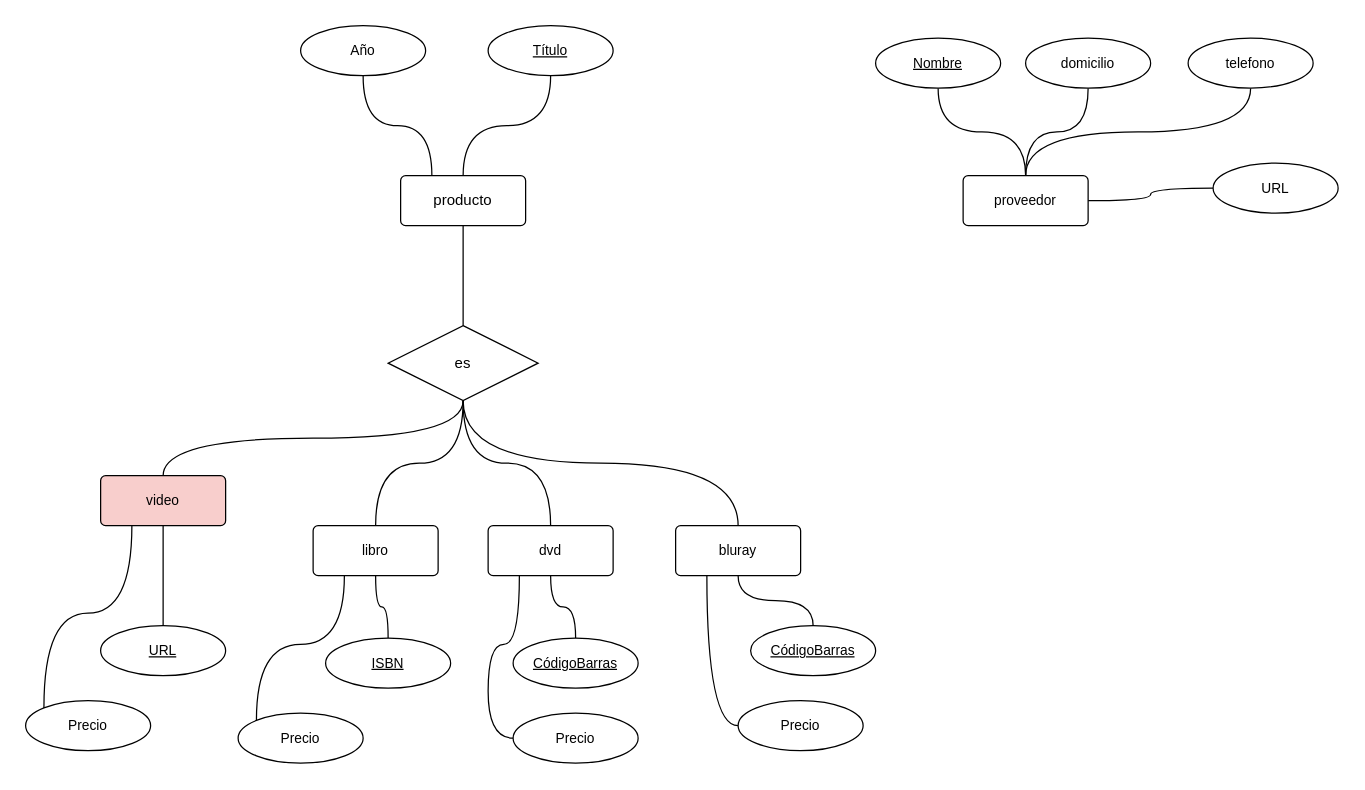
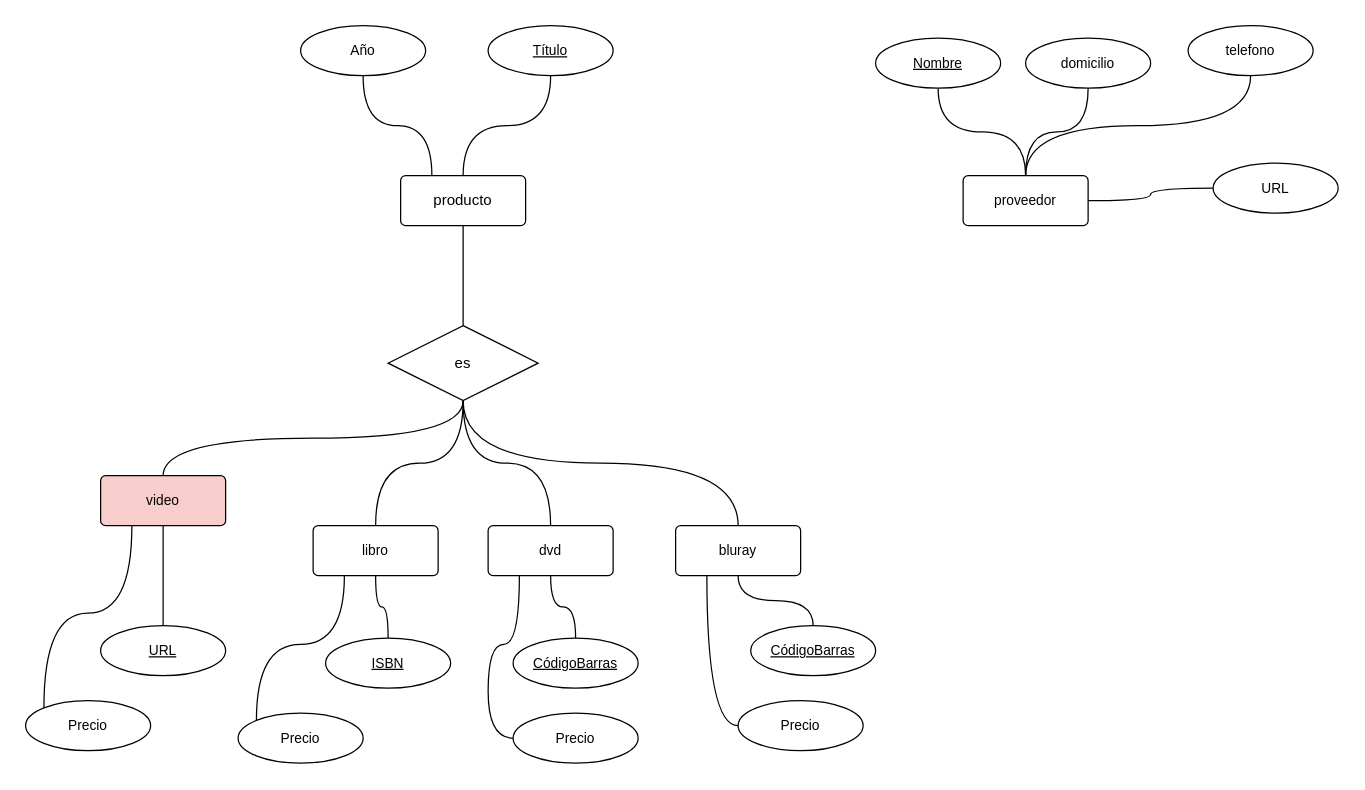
  <mxCell id="0" />
  <mxCell id="1" parent="0" />
  <mxCell id="2" style="edgeStyle=orthogonalEdgeStyle;orthogonalLoop=1;jettySize=auto;html=1;exitX=0.5;exitY=1;exitDx=0;exitDy=0;entryX=0.5;entryY=0;entryDx=0;entryDy=0;endArrow=none;endFill=0;curved=1;" edge="1" parent="1" source="5" target="10"><mxGeometry relative="1" as="geometry" /></mxCell>
  <mxCell id="3" style="edgeStyle=orthogonalEdgeStyle;shape=connector;curved=1;rounded=1;orthogonalLoop=1;jettySize=auto;html=1;exitX=0.5;exitY=0;exitDx=0;exitDy=0;entryX=0.5;entryY=1;entryDx=0;entryDy=0;labelBackgroundColor=default;strokeColor=default;fontFamily=Helvetica;fontSize=11;fontColor=default;endArrow=none;endFill=0;" edge="1" parent="1" source="5" target="12"><mxGeometry relative="1" as="geometry" /></mxCell>
  <mxCell id="4" style="edgeStyle=orthogonalEdgeStyle;shape=connector;curved=1;rounded=1;orthogonalLoop=1;jettySize=auto;html=1;exitX=0.25;exitY=0;exitDx=0;exitDy=0;entryX=0.5;entryY=1;entryDx=0;entryDy=0;labelBackgroundColor=default;strokeColor=default;fontFamily=Helvetica;fontSize=11;fontColor=default;endArrow=none;endFill=0;" edge="1" parent="1" source="5" target="11"><mxGeometry relative="1" as="geometry" /></mxCell>
  <mxCell id="5" value="producto" style="rounded=1;arcSize=10;whiteSpace=wrap;html=1;align=center;" vertex="1" parent="1"><mxGeometry x="320" y="140" width="100" height="40" as="geometry" /></mxCell>
  <mxCell id="6" style="edgeStyle=orthogonalEdgeStyle;shape=connector;curved=1;rounded=1;orthogonalLoop=1;jettySize=auto;html=1;exitX=0.5;exitY=1;exitDx=0;exitDy=0;entryX=0.5;entryY=0;entryDx=0;entryDy=0;labelBackgroundColor=default;strokeColor=default;fontFamily=Helvetica;fontSize=11;fontColor=default;endArrow=none;endFill=0;" edge="1" parent="1" source="10" target="15"><mxGeometry relative="1" as="geometry" /></mxCell>
  <mxCell id="7" style="edgeStyle=orthogonalEdgeStyle;shape=connector;curved=1;rounded=1;orthogonalLoop=1;jettySize=auto;html=1;exitX=0.5;exitY=1;exitDx=0;exitDy=0;entryX=0.5;entryY=0;entryDx=0;entryDy=0;labelBackgroundColor=default;strokeColor=default;fontFamily=Helvetica;fontSize=11;fontColor=default;endArrow=none;endFill=0;" edge="1" parent="1" source="10" target="17"><mxGeometry relative="1" as="geometry" /></mxCell>
  <mxCell id="8" style="edgeStyle=orthogonalEdgeStyle;shape=connector;curved=1;rounded=1;orthogonalLoop=1;jettySize=auto;html=1;exitX=0.5;exitY=1;exitDx=0;exitDy=0;entryX=0.5;entryY=0;entryDx=0;entryDy=0;labelBackgroundColor=default;strokeColor=default;fontFamily=Helvetica;fontSize=11;fontColor=default;endArrow=none;endFill=0;" edge="1" parent="1" source="10" target="20"><mxGeometry relative="1" as="geometry" /></mxCell>
  <mxCell id="9" style="edgeStyle=orthogonalEdgeStyle;shape=connector;curved=1;rounded=1;orthogonalLoop=1;jettySize=auto;html=1;exitX=0.5;exitY=1;exitDx=0;exitDy=0;entryX=0.5;entryY=0;entryDx=0;entryDy=0;labelBackgroundColor=default;strokeColor=default;fontFamily=Helvetica;fontSize=11;fontColor=default;endArrow=none;endFill=0;" edge="1" parent="1" source="10" target="30"><mxGeometry relative="1" as="geometry" /></mxCell>
  <mxCell id="10" value="es" style="shape=rhombus;perimeter=rhombusPerimeter;whiteSpace=wrap;html=1;align=center;" vertex="1" parent="1"><mxGeometry x="310" y="260" width="120" height="60" as="geometry" /></mxCell>
  <mxCell id="11" value="Año" style="ellipse;whiteSpace=wrap;html=1;align=center;fontFamily=Helvetica;fontSize=11;fontColor=default;" vertex="1" parent="1"><mxGeometry x="240" y="20" width="100" height="40" as="geometry" /></mxCell>
  <mxCell id="12" value="Título" style="ellipse;whiteSpace=wrap;html=1;align=center;fontStyle=4;fontFamily=Helvetica;fontSize=11;fontColor=default;" vertex="1" parent="1"><mxGeometry x="390" y="20" width="100" height="40" as="geometry" /></mxCell>
  <mxCell id="13" style="edgeStyle=orthogonalEdgeStyle;shape=connector;curved=1;rounded=1;orthogonalLoop=1;jettySize=auto;html=1;exitX=0.5;exitY=1;exitDx=0;exitDy=0;entryX=0.5;entryY=0;entryDx=0;entryDy=0;labelBackgroundColor=default;strokeColor=default;fontFamily=Helvetica;fontSize=11;fontColor=default;endArrow=none;endFill=0;" edge="1" parent="1" source="15" target="27"><mxGeometry relative="1" as="geometry" /></mxCell>
  <mxCell id="14" style="edgeStyle=orthogonalEdgeStyle;shape=connector;curved=1;rounded=1;orthogonalLoop=1;jettySize=auto;html=1;exitX=0.25;exitY=1;exitDx=0;exitDy=0;entryX=0;entryY=0;entryDx=0;entryDy=0;labelBackgroundColor=default;strokeColor=default;fontFamily=Helvetica;fontSize=11;fontColor=default;endArrow=none;endFill=0;" edge="1" parent="1" source="15" target="21"><mxGeometry relative="1" as="geometry" /></mxCell>
  <mxCell id="15" value="libro" style="rounded=1;arcSize=10;whiteSpace=wrap;html=1;align=center;fontFamily=Helvetica;fontSize=11;fontColor=default;" vertex="1" parent="1"><mxGeometry x="250" y="420" width="100" height="40" as="geometry" /></mxCell>
  <mxCell id="16" style="edgeStyle=orthogonalEdgeStyle;shape=connector;curved=1;rounded=1;orthogonalLoop=1;jettySize=auto;html=1;exitX=0.25;exitY=1;exitDx=0;exitDy=0;entryX=0;entryY=0.5;entryDx=0;entryDy=0;labelBackgroundColor=default;strokeColor=default;fontFamily=Helvetica;fontSize=11;fontColor=default;endArrow=none;endFill=0;" edge="1" parent="1" source="17" target="22"><mxGeometry relative="1" as="geometry" /></mxCell>
  <mxCell id="17" value="dvd" style="rounded=1;arcSize=10;whiteSpace=wrap;html=1;align=center;fontFamily=Helvetica;fontSize=11;fontColor=default;" vertex="1" parent="1"><mxGeometry x="390" y="420" width="100" height="40" as="geometry" /></mxCell>
  <mxCell id="18" style="edgeStyle=orthogonalEdgeStyle;shape=connector;curved=1;rounded=1;orthogonalLoop=1;jettySize=auto;html=1;exitX=0.5;exitY=1;exitDx=0;exitDy=0;entryX=0.5;entryY=0;entryDx=0;entryDy=0;labelBackgroundColor=default;strokeColor=default;fontFamily=Helvetica;fontSize=11;fontColor=default;endArrow=none;endFill=0;" edge="1" parent="1" source="20" target="26"><mxGeometry relative="1" as="geometry" /></mxCell>
  <mxCell id="19" style="edgeStyle=orthogonalEdgeStyle;shape=connector;curved=1;rounded=1;orthogonalLoop=1;jettySize=auto;html=1;exitX=0.25;exitY=1;exitDx=0;exitDy=0;entryX=0;entryY=0.5;entryDx=0;entryDy=0;labelBackgroundColor=default;strokeColor=default;fontFamily=Helvetica;fontSize=11;fontColor=default;endArrow=none;endFill=0;" edge="1" parent="1" source="20" target="23"><mxGeometry relative="1" as="geometry" /></mxCell>
  <mxCell id="20" value="bluray" style="rounded=1;arcSize=10;whiteSpace=wrap;html=1;align=center;fontFamily=Helvetica;fontSize=11;fontColor=default;" vertex="1" parent="1"><mxGeometry x="540" y="420" width="100" height="40" as="geometry" /></mxCell>
  <mxCell id="21" value="Precio" style="ellipse;whiteSpace=wrap;html=1;align=center;fontFamily=Helvetica;fontSize=11;fontColor=default;" vertex="1" parent="1"><mxGeometry x="190" y="570" width="100" height="40" as="geometry" /></mxCell>
  <mxCell id="22" value="Precio" style="ellipse;whiteSpace=wrap;html=1;align=center;fontFamily=Helvetica;fontSize=11;fontColor=default;" vertex="1" parent="1"><mxGeometry x="410" y="570" width="100" height="40" as="geometry" /></mxCell>
  <mxCell id="23" value="Precio" style="ellipse;whiteSpace=wrap;html=1;align=center;fontFamily=Helvetica;fontSize=11;fontColor=default;" vertex="1" parent="1"><mxGeometry x="590" y="560" width="100" height="40" as="geometry" /></mxCell>
  <mxCell id="24" style="edgeStyle=orthogonalEdgeStyle;shape=connector;curved=1;rounded=1;orthogonalLoop=1;jettySize=auto;html=1;exitX=0.5;exitY=0;exitDx=0;exitDy=0;entryX=0.5;entryY=1;entryDx=0;entryDy=0;labelBackgroundColor=default;strokeColor=default;fontFamily=Helvetica;fontSize=11;fontColor=default;endArrow=none;endFill=0;" edge="1" parent="1" source="25" target="17"><mxGeometry relative="1" as="geometry" /></mxCell>
  <mxCell id="25" value="CódigoBarras" style="ellipse;whiteSpace=wrap;html=1;align=center;fontStyle=4;fontFamily=Helvetica;fontSize=11;fontColor=default;" vertex="1" parent="1"><mxGeometry x="410" y="510" width="100" height="40" as="geometry" /></mxCell>
  <mxCell id="26" value="CódigoBarras" style="ellipse;whiteSpace=wrap;html=1;align=center;fontStyle=4;fontFamily=Helvetica;fontSize=11;fontColor=default;" vertex="1" parent="1"><mxGeometry x="600" y="500" width="100" height="40" as="geometry" /></mxCell>
  <mxCell id="27" value="ISBN" style="ellipse;whiteSpace=wrap;html=1;align=center;fontStyle=4;fontFamily=Helvetica;fontSize=11;fontColor=default;" vertex="1" parent="1"><mxGeometry x="260" y="510" width="100" height="40" as="geometry" /></mxCell>
  <mxCell id="28" style="edgeStyle=orthogonalEdgeStyle;shape=connector;curved=1;rounded=1;orthogonalLoop=1;jettySize=auto;html=1;exitX=0.5;exitY=1;exitDx=0;exitDy=0;entryX=0.5;entryY=0;entryDx=0;entryDy=0;labelBackgroundColor=default;strokeColor=default;fontFamily=Helvetica;fontSize=11;fontColor=default;endArrow=none;endFill=0;" edge="1" parent="1" source="30" target="31"><mxGeometry relative="1" as="geometry" /></mxCell>
  <mxCell id="29" style="edgeStyle=orthogonalEdgeStyle;shape=connector;curved=1;rounded=1;orthogonalLoop=1;jettySize=auto;html=1;exitX=0.25;exitY=1;exitDx=0;exitDy=0;entryX=0;entryY=0;entryDx=0;entryDy=0;labelBackgroundColor=default;strokeColor=default;fontFamily=Helvetica;fontSize=11;fontColor=default;endArrow=none;endFill=0;" edge="1" parent="1" source="30" target="32"><mxGeometry relative="1" as="geometry" /></mxCell>
  <mxCell id="30" value="video" style="rounded=1;arcSize=10;whiteSpace=wrap;html=1;align=center;fontFamily=Helvetica;fontSize=11;fontColor=default;fillColor=#f8cecc;" vertex="1" parent="1"><mxGeometry x="80" y="380" width="100" height="40" as="geometry" /></mxCell>
  <mxCell id="31" value="URL" style="ellipse;whiteSpace=wrap;html=1;align=center;fontStyle=4;fontFamily=Helvetica;fontSize=11;fontColor=default;" vertex="1" parent="1"><mxGeometry x="80" y="500" width="100" height="40" as="geometry" /></mxCell>
  <mxCell id="32" value="Precio" style="ellipse;whiteSpace=wrap;html=1;align=center;fontFamily=Helvetica;fontSize=11;fontColor=default;" vertex="1" parent="1"><mxGeometry x="20" y="560" width="100" height="40" as="geometry" /></mxCell>
  <mxCell id="33" style="edgeStyle=orthogonalEdgeStyle;shape=connector;curved=1;rounded=1;orthogonalLoop=1;jettySize=auto;html=1;exitX=0.5;exitY=0;exitDx=0;exitDy=0;entryX=0.5;entryY=1;entryDx=0;entryDy=0;labelBackgroundColor=default;strokeColor=default;fontFamily=Helvetica;fontSize=11;fontColor=default;endArrow=none;endFill=0;" edge="1" parent="1" source="36" target="39"><mxGeometry relative="1" as="geometry" /></mxCell>
  <mxCell id="34" style="edgeStyle=orthogonalEdgeStyle;shape=connector;curved=1;rounded=1;orthogonalLoop=1;jettySize=auto;html=1;exitX=0.5;exitY=0;exitDx=0;exitDy=0;entryX=0.5;entryY=1;entryDx=0;entryDy=0;labelBackgroundColor=default;strokeColor=default;fontFamily=Helvetica;fontSize=11;fontColor=default;endArrow=none;endFill=0;" edge="1" parent="1" source="36" target="40"><mxGeometry relative="1" as="geometry" /></mxCell>
  <mxCell id="35" style="edgeStyle=orthogonalEdgeStyle;shape=connector;curved=1;rounded=1;orthogonalLoop=1;jettySize=auto;html=1;exitX=1;exitY=0.5;exitDx=0;exitDy=0;labelBackgroundColor=default;strokeColor=default;fontFamily=Helvetica;fontSize=11;fontColor=default;endArrow=none;endFill=0;" edge="1" parent="1" source="36" target="41"><mxGeometry relative="1" as="geometry" /></mxCell>
  <mxCell id="36" value="proveedor" style="rounded=1;arcSize=10;whiteSpace=wrap;html=1;align=center;fontFamily=Helvetica;fontSize=11;fontColor=default;" vertex="1" parent="1"><mxGeometry x="770" y="140" width="100" height="40" as="geometry" /></mxCell>
  <mxCell id="37" style="edgeStyle=orthogonalEdgeStyle;shape=connector;curved=1;rounded=1;orthogonalLoop=1;jettySize=auto;html=1;exitX=0.5;exitY=1;exitDx=0;exitDy=0;entryX=0.5;entryY=0;entryDx=0;entryDy=0;labelBackgroundColor=default;strokeColor=default;fontFamily=Helvetica;fontSize=11;fontColor=default;endArrow=none;endFill=0;" edge="1" parent="1" source="38" target="36"><mxGeometry relative="1" as="geometry" /></mxCell>
  <mxCell id="38" value="&lt;div&gt;Nombre&lt;/div&gt;" style="ellipse;whiteSpace=wrap;html=1;align=center;fontStyle=4;fontFamily=Helvetica;fontSize=11;fontColor=default;" vertex="1" parent="1"><mxGeometry x="700" y="30" width="100" height="40" as="geometry" /></mxCell>
  <mxCell id="39" value="domicilio" style="ellipse;whiteSpace=wrap;html=1;align=center;fontFamily=Helvetica;fontSize=11;fontColor=default;" vertex="1" parent="1"><mxGeometry x="820" y="30" width="100" height="40" as="geometry" /></mxCell>
- <mxCell id="40" value="telefono" style="ellipse;whiteSpace=wrap;html=1;align=center;fontFamily=Helvetica;fontSize=11;fontColor=default;" vertex="1" parent="1"><mxGeometry x="950" y="30" width="100" height="40" as="geometry" /></mxCell>
+ <mxCell id="40" value="telefono" style="ellipse;whiteSpace=wrap;html=1;align=center;fontFamily=Helvetica;fontSize=11;fontColor=default;" vertex="1" parent="1"><mxGeometry x="950" y="20" width="100" height="40" as="geometry" /></mxCell>
  <mxCell id="41" value="URL" style="ellipse;whiteSpace=wrap;html=1;align=center;fontFamily=Helvetica;fontSize=11;fontColor=default;" vertex="1" parent="1"><mxGeometry x="970" y="130" width="100" height="40" as="geometry" /></mxCell>
